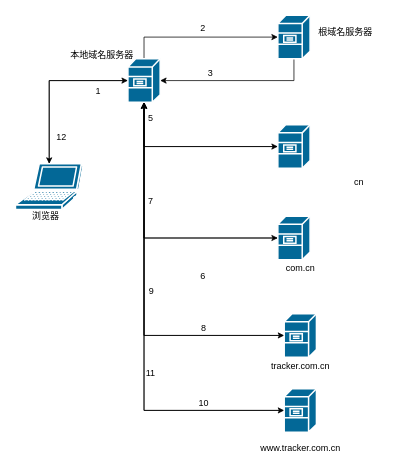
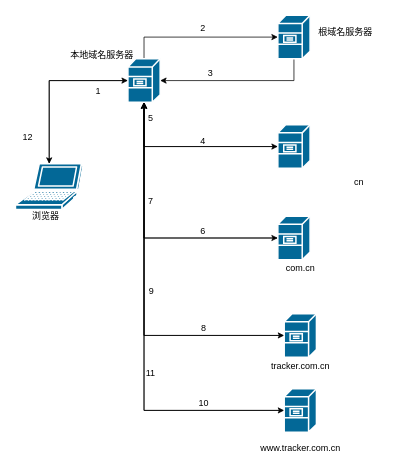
  <mxCell id="0" />
  <mxCell id="1" parent="0" />
  <mxCell id="2" style="edgeStyle=orthogonalEdgeStyle;rounded=0;orthogonalLoop=1;jettySize=auto;html=1;entryX=0;entryY=0.5;entryDx=0;entryDy=0;entryPerimeter=0;endArrow=classic;endFill=1;" edge="1" parent="1" source="3" target="10"><mxGeometry relative="1" as="geometry"><Array as="points"><mxPoint x="65" y="107" /></Array></mxGeometry></mxCell>
  <mxCell id="3" value="" style="shape=mxgraph.cisco.computers_and_peripherals.laptop;sketch=0;html=1;pointerEvents=1;dashed=0;fillColor=#036897;strokeColor=#ffffff;strokeWidth=2;verticalLabelPosition=bottom;verticalAlign=top;align=center;outlineConnect=0;" vertex="1" parent="1"><mxGeometry x="20" y="218" width="90" height="61" as="geometry" /></mxCell>
  <mxCell id="4" style="edgeStyle=orthogonalEdgeStyle;rounded=0;orthogonalLoop=1;jettySize=auto;html=1;entryX=0;entryY=0.5;entryDx=0;entryDy=0;entryPerimeter=0;" edge="1" parent="1" source="10" target="14"><mxGeometry relative="1" as="geometry"><Array as="points"><mxPoint x="192" y="49" /></Array></mxGeometry></mxCell>
  <mxCell id="5" style="edgeStyle=orthogonalEdgeStyle;rounded=0;orthogonalLoop=1;jettySize=auto;html=1;entryX=0;entryY=0.5;entryDx=0;entryDy=0;entryPerimeter=0;" edge="1" parent="1" source="10" target="18"><mxGeometry relative="1" as="geometry"><Array as="points"><mxPoint x="192" y="195" /></Array></mxGeometry></mxCell>
  <mxCell id="6" style="edgeStyle=orthogonalEdgeStyle;rounded=0;orthogonalLoop=1;jettySize=auto;html=1;entryX=0;entryY=0.5;entryDx=0;entryDy=0;entryPerimeter=0;" edge="1" parent="1" source="10" target="16"><mxGeometry relative="1" as="geometry"><Array as="points"><mxPoint x="192" y="317" /></Array></mxGeometry></mxCell>
  <mxCell id="7" style="edgeStyle=orthogonalEdgeStyle;rounded=0;orthogonalLoop=1;jettySize=auto;html=1;entryX=0;entryY=0.5;entryDx=0;entryDy=0;entryPerimeter=0;" edge="1" parent="1" source="10" target="20"><mxGeometry relative="1" as="geometry"><Array as="points"><mxPoint x="192" y="447" /></Array></mxGeometry></mxCell>
  <mxCell id="8" style="edgeStyle=orthogonalEdgeStyle;rounded=0;orthogonalLoop=1;jettySize=auto;html=1;" edge="1" parent="1" source="10" target="26"><mxGeometry relative="1" as="geometry"><Array as="points"><mxPoint x="192" y="547" /></Array></mxGeometry></mxCell>
  <mxCell id="9" style="edgeStyle=orthogonalEdgeStyle;rounded=0;orthogonalLoop=1;jettySize=auto;html=1;entryX=0.5;entryY=0;entryDx=0;entryDy=0;entryPerimeter=0;endArrow=classic;endFill=1;" edge="1" parent="1" source="10" target="3"><mxGeometry relative="1" as="geometry" /></mxCell>
  <mxCell id="10" value="" style="shape=mxgraph.cisco.servers.file_server;sketch=0;html=1;pointerEvents=1;dashed=0;fillColor=#036897;strokeColor=#ffffff;strokeWidth=2;verticalLabelPosition=bottom;verticalAlign=top;align=center;outlineConnect=0;" vertex="1" parent="1"><mxGeometry x="170" y="78" width="43" height="58" as="geometry" /></mxCell>
  <mxCell id="11" value="浏览器" style="text;html=1;align=center;verticalAlign=middle;resizable=0;points=[];autosize=1;strokeColor=none;fillColor=none;" vertex="1" parent="1"><mxGeometry x="30" y="273" width="60" height="30" as="geometry" /></mxCell>
  <mxCell id="12" value="本地域名服务器" style="text;html=1;align=center;verticalAlign=middle;resizable=0;points=[];autosize=1;strokeColor=none;fillColor=none;" vertex="1" parent="1"><mxGeometry x="80" y="58" width="110" height="30" as="geometry" /></mxCell>
  <mxCell id="13" style="edgeStyle=orthogonalEdgeStyle;rounded=0;orthogonalLoop=1;jettySize=auto;html=1;" edge="1" parent="1" source="14" target="10"><mxGeometry relative="1" as="geometry"><Array as="points"><mxPoint x="392" y="107" /></Array></mxGeometry></mxCell>
  <mxCell id="14" value="" style="shape=mxgraph.cisco.servers.file_server;sketch=0;html=1;pointerEvents=1;dashed=0;fillColor=#036897;strokeColor=#ffffff;strokeWidth=2;verticalLabelPosition=bottom;verticalAlign=top;align=center;outlineConnect=0;" vertex="1" parent="1"><mxGeometry x="370" y="20" width="43" height="58" as="geometry" /></mxCell>
  <mxCell id="15" style="edgeStyle=orthogonalEdgeStyle;rounded=0;orthogonalLoop=1;jettySize=auto;html=1;entryX=0.5;entryY=1;entryDx=0;entryDy=0;entryPerimeter=0;" edge="1" parent="1" source="16" target="10"><mxGeometry relative="1" as="geometry" /></mxCell>
  <mxCell id="16" value="" style="shape=mxgraph.cisco.servers.file_server;sketch=0;html=1;pointerEvents=1;dashed=0;fillColor=#036897;strokeColor=#ffffff;strokeWidth=2;verticalLabelPosition=bottom;verticalAlign=top;align=center;outlineConnect=0;" vertex="1" parent="1"><mxGeometry x="370" y="288" width="43" height="58" as="geometry" /></mxCell>
  <mxCell id="17" style="edgeStyle=orthogonalEdgeStyle;rounded=0;orthogonalLoop=1;jettySize=auto;html=1;entryX=0.5;entryY=1;entryDx=0;entryDy=0;entryPerimeter=0;" edge="1" parent="1" source="18" target="10"><mxGeometry relative="1" as="geometry" /></mxCell>
  <mxCell id="18" value="" style="shape=mxgraph.cisco.servers.file_server;sketch=0;html=1;pointerEvents=1;dashed=0;fillColor=#036897;strokeColor=#ffffff;strokeWidth=2;verticalLabelPosition=bottom;verticalAlign=top;align=center;outlineConnect=0;" vertex="1" parent="1"><mxGeometry x="370" y="166" width="43" height="58" as="geometry" /></mxCell>
  <mxCell id="19" style="edgeStyle=orthogonalEdgeStyle;rounded=0;orthogonalLoop=1;jettySize=auto;html=1;entryX=0.5;entryY=1;entryDx=0;entryDy=0;entryPerimeter=0;" edge="1" parent="1" source="20" target="10"><mxGeometry relative="1" as="geometry" /></mxCell>
  <mxCell id="20" value="" style="shape=mxgraph.cisco.servers.file_server;sketch=0;html=1;pointerEvents=1;dashed=0;fillColor=#036897;strokeColor=#ffffff;strokeWidth=2;verticalLabelPosition=bottom;verticalAlign=top;align=center;outlineConnect=0;" vertex="1" parent="1"><mxGeometry x="378.5" y="418" width="43" height="58" as="geometry" /></mxCell>
  <mxCell id="21" value="根域名服务器" style="text;html=1;align=center;verticalAlign=middle;resizable=0;points=[];autosize=1;strokeColor=none;fillColor=none;" vertex="1" parent="1"><mxGeometry x="410" y="28" width="100" height="30" as="geometry" /></mxCell>
  <mxCell id="22" value="cn" style="text;html=1;align=center;verticalAlign=middle;resizable=0;points=[];autosize=1;strokeColor=none;fillColor=none;" vertex="1" parent="1"><mxGeometry x="458" y="228" width="40" height="30" as="geometry" /></mxCell>
  <mxCell id="23" value="com.cn" style="text;html=1;align=center;verticalAlign=middle;resizable=0;points=[];autosize=1;strokeColor=none;fillColor=none;" vertex="1" parent="1"><mxGeometry x="370" y="343" width="60" height="30" as="geometry" /></mxCell>
  <mxCell id="24" value="tracker.com.cn" style="text;html=1;align=center;verticalAlign=middle;resizable=0;points=[];autosize=1;strokeColor=none;fillColor=none;" vertex="1" parent="1"><mxGeometry x="350" y="473" width="100" height="30" as="geometry" /></mxCell>
  <mxCell id="25" style="edgeStyle=orthogonalEdgeStyle;rounded=0;orthogonalLoop=1;jettySize=auto;html=1;entryX=0.5;entryY=1;entryDx=0;entryDy=0;entryPerimeter=0;" edge="1" parent="1" source="26" target="10"><mxGeometry relative="1" as="geometry" /></mxCell>
  <mxCell id="26" value="" style="shape=mxgraph.cisco.servers.file_server;sketch=0;html=1;pointerEvents=1;dashed=0;fillColor=#036897;strokeColor=#ffffff;strokeWidth=2;verticalLabelPosition=bottom;verticalAlign=top;align=center;outlineConnect=0;" vertex="1" parent="1"><mxGeometry x="378.5" y="518" width="43" height="58" as="geometry" /></mxCell>
  <mxCell id="27" value="www.tracker.com.cn" style="text;html=1;align=center;verticalAlign=middle;resizable=0;points=[];autosize=1;strokeColor=none;fillColor=none;" vertex="1" parent="1"><mxGeometry x="335" y="583" width="130" height="30" as="geometry" /></mxCell>
  <mxCell id="28" value="1" style="text;html=1;align=center;verticalAlign=middle;resizable=0;points=[];autosize=1;strokeColor=none;fillColor=none;" vertex="1" parent="1"><mxGeometry x="115" y="106" width="30" height="30" as="geometry" /></mxCell>
  <mxCell id="29" value="2" style="text;html=1;align=center;verticalAlign=middle;resizable=0;points=[];autosize=1;strokeColor=none;fillColor=none;" vertex="1" parent="1"><mxGeometry x="255" y="23" width="30" height="30" as="geometry" /></mxCell>
  <mxCell id="30" value="3" style="text;html=1;align=center;verticalAlign=middle;resizable=0;points=[];autosize=1;strokeColor=none;fillColor=none;" vertex="1" parent="1"><mxGeometry x="265" y="83" width="30" height="30" as="geometry" /></mxCell>
+ <mxCell id="31" value="4" style="text;html=1;align=center;verticalAlign=middle;resizable=0;points=[];autosize=1;strokeColor=none;fillColor=none;" vertex="1" parent="1"><mxGeometry x="255" y="173" width="30" height="30" as="geometry" /></mxCell>
  <mxCell id="32" value="5" style="text;html=1;align=center;verticalAlign=middle;resizable=0;points=[];autosize=1;strokeColor=none;fillColor=none;" vertex="1" parent="1"><mxGeometry x="185" y="143" width="30" height="30" as="geometry" /></mxCell>
- <mxCell id="33" value="6" style="text;html=1;align=center;verticalAlign=middle;resizable=0;points=[];autosize=1;strokeColor=none;fillColor=none;" vertex="1" parent="1"><mxGeometry x="255" y="353" width="30" height="30" as="geometry" /></mxCell>
+ <mxCell id="33" value="6" style="text;html=1;align=center;verticalAlign=middle;resizable=0;points=[];autosize=1;strokeColor=none;fillColor=none;" vertex="1" parent="1"><mxGeometry x="255" y="293" width="30" height="30" as="geometry" /></mxCell>
  <mxCell id="34" value="7" style="text;html=1;align=center;verticalAlign=middle;resizable=0;points=[];autosize=1;strokeColor=none;fillColor=none;" vertex="1" parent="1"><mxGeometry x="185" y="253" width="30" height="30" as="geometry" /></mxCell>
  <mxCell id="35" value="8" style="text;html=1;align=center;verticalAlign=middle;resizable=0;points=[];autosize=1;strokeColor=none;fillColor=none;" vertex="1" parent="1"><mxGeometry x="258" y="425" width="25" height="26" as="geometry" /></mxCell>
  <mxCell id="36" value="9" style="text;html=1;align=center;verticalAlign=middle;resizable=0;points=[];autosize=1;strokeColor=none;fillColor=none;" vertex="1" parent="1"><mxGeometry x="188" y="375" width="25" height="26" as="geometry" /></mxCell>
  <mxCell id="37" value="10" style="text;html=1;align=center;verticalAlign=middle;resizable=0;points=[];autosize=1;strokeColor=none;fillColor=none;" vertex="1" parent="1"><mxGeometry x="255" y="525" width="31" height="26" as="geometry" /></mxCell>
  <mxCell id="38" value="11" style="text;html=1;align=center;verticalAlign=middle;resizable=0;points=[];autosize=1;strokeColor=none;fillColor=none;" vertex="1" parent="1"><mxGeometry x="185" y="485" width="30" height="26" as="geometry" /></mxCell>
- <mxCell id="39" value="12" style="text;html=1;align=center;verticalAlign=middle;resizable=0;points=[];autosize=1;strokeColor=none;fillColor=none;" vertex="1" parent="1"><mxGeometry x="65" y="170" width="31" height="26" as="geometry" /></mxCell>
+ <mxCell id="39" value="12" style="text;html=1;align=center;verticalAlign=middle;resizable=0;points=[];autosize=1;strokeColor=none;fillColor=none;" vertex="1" parent="1"><mxGeometry x="20" y="170" width="31" height="26" as="geometry" /></mxCell>
